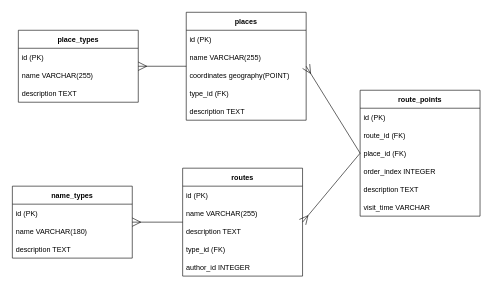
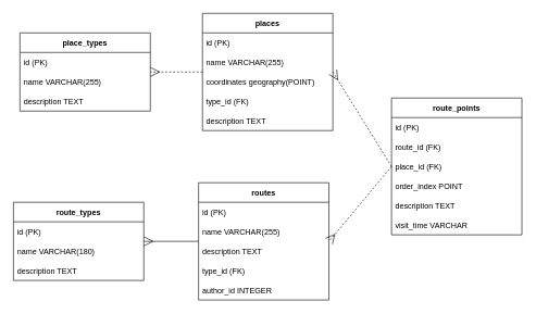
  <mxCell id="0" />
  <mxCell id="1" parent="0" />
  <mxCell id="2" value="place_types" style="shape=table;startSize=30;container=1;collapsible=1;childLayout=tableLayout;fixedRows=1;rowLines=0;fontStyle=1;align=center;resizeLast=1;" parent="1" vertex="1"><mxGeometry x="30" y="50" width="200" height="120" as="geometry" /></mxCell>
  <mxCell id="3" value="id (PK)" style="text;strokeColor=none;fillColor=none;align=left;verticalAlign=middle;spacingLeft=4;spacingRight=4;overflow=hidden;points=[[0,0.5],[1,0.5]];portConstraint=eastwest;rotatable=0;" parent="2" vertex="1"><mxGeometry y="30" width="200" height="30" as="geometry" /></mxCell>
  <mxCell id="4" value="name VARCHAR(255)" style="text;strokeColor=none;fillColor=none;align=left;verticalAlign=middle;spacingLeft=4;spacingRight=4;overflow=hidden;points=[[0,0.5],[1,0.5]];portConstraint=eastwest;rotatable=0;" parent="2" vertex="1"><mxGeometry y="60" width="200" height="30" as="geometry" /></mxCell>
  <mxCell id="5" value="description TEXT" style="text;strokeColor=none;fillColor=none;align=left;verticalAlign=middle;spacingLeft=4;spacingRight=4;overflow=hidden;points=[[0,0.5],[1,0.5]];portConstraint=eastwest;rotatable=0;" parent="2" vertex="1"><mxGeometry y="90" width="200" height="30" as="geometry" /></mxCell>
  <mxCell id="6" value="places" style="shape=table;startSize=30;container=1;collapsible=1;childLayout=tableLayout;fixedRows=1;rowLines=0;fontStyle=1;align=center;resizeLast=1;" parent="1" vertex="1"><mxGeometry x="310" y="20" width="200" height="180" as="geometry" /></mxCell>
  <mxCell id="7" value="id (PK)" style="text;strokeColor=none;fillColor=none;align=left;verticalAlign=middle;spacingLeft=4;spacingRight=4;overflow=hidden;points=[[0,0.5],[1,0.5]];portConstraint=eastwest;rotatable=0;" parent="6" vertex="1"><mxGeometry y="30" width="200" height="30" as="geometry" /></mxCell>
  <mxCell id="8" value="name VARCHAR(255)" style="text;strokeColor=none;fillColor=none;align=left;verticalAlign=middle;spacingLeft=4;spacingRight=4;overflow=hidden;points=[[0,0.5],[1,0.5]];portConstraint=eastwest;rotatable=0;" parent="6" vertex="1"><mxGeometry y="60" width="200" height="30" as="geometry" /></mxCell>
  <mxCell id="9" value="coordinates geography(POINT)" style="text;strokeColor=none;fillColor=none;align=left;verticalAlign=middle;spacingLeft=4;spacingRight=4;overflow=hidden;points=[[0,0.5],[1,0.5]];portConstraint=eastwest;rotatable=0;" parent="6" vertex="1"><mxGeometry y="90" width="200" height="30" as="geometry" /></mxCell>
  <mxCell id="10" value="type_id (FK)" style="text;strokeColor=none;fillColor=none;align=left;verticalAlign=middle;spacingLeft=4;spacingRight=4;overflow=hidden;points=[[0,0.5],[1,0.5]];portConstraint=eastwest;rotatable=0;" parent="6" vertex="1"><mxGeometry y="120" width="200" height="30" as="geometry" /></mxCell>
  <mxCell id="11" value="description TEXT" style="text;strokeColor=none;fillColor=none;align=left;verticalAlign=middle;spacingLeft=4;spacingRight=4;overflow=hidden;points=[[0,0.5],[1,0.5]];portConstraint=eastwest;rotatable=0;" parent="6" vertex="1"><mxGeometry y="150" width="200" height="30" as="geometry" /></mxCell>
- <mxCell id="12" value="name_types" style="shape=table;startSize=30;container=1;collapsible=1;childLayout=tableLayout;fixedRows=1;rowLines=0;fontStyle=1;align=center;resizeLast=1;" parent="1" vertex="1"><mxGeometry x="20" y="310" width="200" height="120" as="geometry" /></mxCell>
+ <mxCell id="12" value="route_types" style="shape=table;startSize=30;container=1;collapsible=1;childLayout=tableLayout;fixedRows=1;rowLines=0;fontStyle=1;align=center;resizeLast=1;" parent="1" vertex="1"><mxGeometry x="20" y="310" width="200" height="120" as="geometry" /></mxCell>
  <mxCell id="13" value="id (PK)" style="text;strokeColor=none;fillColor=none;align=left;verticalAlign=middle;spacingLeft=4;spacingRight=4;overflow=hidden;points=[[0,0.5],[1,0.5]];portConstraint=eastwest;rotatable=0;" parent="12" vertex="1"><mxGeometry y="30" width="200" height="30" as="geometry" /></mxCell>
  <mxCell id="14" value="name VARCHAR(180)" style="text;strokeColor=none;fillColor=none;align=left;verticalAlign=middle;spacingLeft=4;spacingRight=4;overflow=hidden;points=[[0,0.5],[1,0.5]];portConstraint=eastwest;rotatable=0;" parent="12" vertex="1"><mxGeometry y="60" width="200" height="30" as="geometry" /></mxCell>
  <mxCell id="15" value="description TEXT" style="text;strokeColor=none;fillColor=none;align=left;verticalAlign=middle;spacingLeft=4;spacingRight=4;overflow=hidden;points=[[0,0.5],[1,0.5]];portConstraint=eastwest;rotatable=0;" parent="12" vertex="1"><mxGeometry y="90" width="200" height="30" as="geometry" /></mxCell>
  <mxCell id="16" value="routes" style="shape=table;startSize=30;container=1;collapsible=1;childLayout=tableLayout;fixedRows=1;rowLines=0;fontStyle=1;align=center;resizeLast=1;" parent="1" vertex="1"><mxGeometry x="304" y="280" width="200" height="180" as="geometry" /></mxCell>
  <mxCell id="17" value="id (PK)" style="text;strokeColor=none;fillColor=none;align=left;verticalAlign=middle;spacingLeft=4;spacingRight=4;overflow=hidden;points=[[0,0.5],[1,0.5]];portConstraint=eastwest;rotatable=0;" parent="16" vertex="1"><mxGeometry y="30" width="200" height="30" as="geometry" /></mxCell>
  <mxCell id="18" value="name VARCHAR(255)" style="text;strokeColor=none;fillColor=none;align=left;verticalAlign=middle;spacingLeft=4;spacingRight=4;overflow=hidden;points=[[0,0.5],[1,0.5]];portConstraint=eastwest;rotatable=0;" parent="16" vertex="1"><mxGeometry y="60" width="200" height="30" as="geometry" /></mxCell>
  <mxCell id="19" value="description TEXT" style="text;strokeColor=none;fillColor=none;align=left;verticalAlign=middle;spacingLeft=4;spacingRight=4;overflow=hidden;points=[[0,0.5],[1,0.5]];portConstraint=eastwest;rotatable=0;" parent="16" vertex="1"><mxGeometry y="90" width="200" height="30" as="geometry" /></mxCell>
  <mxCell id="20" value="type_id (FK)" style="text;strokeColor=none;fillColor=none;align=left;verticalAlign=middle;spacingLeft=4;spacingRight=4;overflow=hidden;points=[[0,0.5],[1,0.5]];portConstraint=eastwest;rotatable=0;" parent="16" vertex="1"><mxGeometry y="120" width="200" height="30" as="geometry" /></mxCell>
  <mxCell id="21" value="author_id INTEGER" style="text;strokeColor=none;fillColor=none;align=left;verticalAlign=middle;spacingLeft=4;spacingRight=4;overflow=hidden;points=[[0,0.5],[1,0.5]];portConstraint=eastwest;rotatable=0;" parent="16" vertex="1"><mxGeometry y="150" width="200" height="30" as="geometry" /></mxCell>
  <mxCell id="22" value="route_points" style="shape=table;startSize=30;container=1;collapsible=1;childLayout=tableLayout;fixedRows=1;rowLines=0;fontStyle=1;align=center;resizeLast=1;" parent="1" vertex="1"><mxGeometry x="600" y="150" width="200" height="210" as="geometry" /></mxCell>
  <mxCell id="23" value="id (PK)" style="text;strokeColor=none;fillColor=none;align=left;verticalAlign=middle;spacingLeft=4;spacingRight=4;overflow=hidden;points=[[0,0.5],[1,0.5]];portConstraint=eastwest;rotatable=0;" parent="22" vertex="1"><mxGeometry y="30" width="200" height="30" as="geometry" /></mxCell>
  <mxCell id="24" value="route_id (FK)" style="text;strokeColor=none;fillColor=none;align=left;verticalAlign=middle;spacingLeft=4;spacingRight=4;overflow=hidden;points=[[0,0.5],[1,0.5]];portConstraint=eastwest;rotatable=0;" parent="22" vertex="1"><mxGeometry y="60" width="200" height="30" as="geometry" /></mxCell>
  <mxCell id="25" value="place_id (FK)" style="text;strokeColor=none;fillColor=none;align=left;verticalAlign=middle;spacingLeft=4;spacingRight=4;overflow=hidden;points=[[0,0.5],[1,0.5]];portConstraint=eastwest;rotatable=0;" parent="22" vertex="1"><mxGeometry y="90" width="200" height="30" as="geometry" /></mxCell>
- <mxCell id="26" value="order_index INTEGER" style="text;strokeColor=none;fillColor=none;align=left;verticalAlign=middle;spacingLeft=4;spacingRight=4;overflow=hidden;points=[[0,0.5],[1,0.5]];portConstraint=eastwest;rotatable=0;" parent="22" vertex="1"><mxGeometry y="120" width="200" height="30" as="geometry" /></mxCell>
+ <mxCell id="26" value="order_index POINT" style="text;strokeColor=none;fillColor=none;align=left;verticalAlign=middle;spacingLeft=4;spacingRight=4;overflow=hidden;points=[[0,0.5],[1,0.5]];portConstraint=eastwest;rotatable=0;" parent="22" vertex="1"><mxGeometry y="120" width="200" height="30" as="geometry" /></mxCell>
  <mxCell id="27" value="description TEXT" style="text;strokeColor=none;fillColor=none;align=left;verticalAlign=middle;spacingLeft=4;spacingRight=4;overflow=hidden;points=[[0,0.5],[1,0.5]];portConstraint=eastwest;rotatable=0;" parent="22" vertex="1"><mxGeometry y="150" width="200" height="30" as="geometry" /></mxCell>
  <mxCell id="28" value="visit_time VARCHAR" style="text;strokeColor=none;fillColor=none;align=left;verticalAlign=middle;spacingLeft=4;spacingRight=4;overflow=hidden;points=[[0,0.5],[1,0.5]];portConstraint=eastwest;rotatable=0;" parent="22" vertex="1"><mxGeometry y="180" width="200" height="30" as="geometry" /></mxCell>
- <mxCell id="29" value="" style="endArrow=ERmany;endFill=1;endSize=12;html=1;rounded=0;exitX=0;exitY=0.5;exitDx=0;exitDy=0;entryX=1;entryY=0.5;entryDx=0;entryDy=0;" parent="1" source="6" target="2" edge="1"><mxGeometry width="160" relative="1" as="geometry"><mxPoint x="310" y="110" as="sourcePoint" /><mxPoint x="470" y="110" as="targetPoint" /></mxGeometry></mxCell>
+ <mxCell id="29" value="" style="endArrow=ERmany;endFill=1;endSize=12;html=1;rounded=0;exitX=0;exitY=0.5;exitDx=0;exitDy=0;entryX=1;entryY=0.5;entryDx=0;entryDy=0;dashed=1;" parent="1" source="6" target="2" edge="1"><mxGeometry width="160" relative="1" as="geometry"><mxPoint x="310" y="110" as="sourcePoint" /><mxPoint x="470" y="110" as="targetPoint" /></mxGeometry></mxCell>
  <mxCell id="30" value="" style="endArrow=ERmany;endFill=1;endSize=12;html=1;rounded=0;exitX=0;exitY=0.5;exitDx=0;exitDy=0;entryX=1;entryY=0.5;entryDx=0;entryDy=0;" parent="1" source="16" target="12" edge="1"><mxGeometry width="160" relative="1" as="geometry"><mxPoint x="310" y="310" as="sourcePoint" /><mxPoint x="470" y="310" as="targetPoint" /></mxGeometry></mxCell>
- <mxCell id="31" value="" style="endArrow=ERmany;endFill=1;endSize=12;html=1;rounded=0;exitX=0;exitY=0.5;exitDx=0;exitDy=0;entryX=1;entryY=0.5;entryDx=0;entryDy=0;" parent="1" source="22" target="16" edge="1"><mxGeometry width="160" relative="1" as="geometry"><mxPoint x="590" y="125" as="sourcePoint" /><mxPoint x="750" y="125" as="targetPoint" /></mxGeometry></mxCell>
- <mxCell id="32" value="" style="endArrow=ERmany;endFill=1;endSize=12;html=1;rounded=0;exitX=0;exitY=0.5;exitDx=0;exitDy=0;entryX=1;entryY=0.5;entryDx=0;entryDy=0;" parent="1" source="22" target="6" edge="1"><mxGeometry width="160" relative="1" as="geometry"><mxPoint x="590" y="155" as="sourcePoint" /><mxPoint x="750" y="155" as="targetPoint" /></mxGeometry></mxCell>
+ <mxCell id="31" value="" style="endArrow=ERmany;endFill=1;endSize=12;html=1;rounded=0;exitX=0;exitY=0.5;exitDx=0;exitDy=0;entryX=1;entryY=0.5;entryDx=0;entryDy=0;dashed=1;" parent="1" source="22" target="16" edge="1"><mxGeometry width="160" relative="1" as="geometry"><mxPoint x="590" y="125" as="sourcePoint" /><mxPoint x="750" y="125" as="targetPoint" /></mxGeometry></mxCell>
+ <mxCell id="32" value="" style="endArrow=ERmany;endFill=1;endSize=12;html=1;rounded=0;exitX=0;exitY=0.5;exitDx=0;exitDy=0;entryX=1;entryY=0.5;entryDx=0;entryDy=0;dashed=1;" parent="1" source="22" target="6" edge="1"><mxGeometry width="160" relative="1" as="geometry"><mxPoint x="590" y="155" as="sourcePoint" /><mxPoint x="750" y="155" as="targetPoint" /></mxGeometry></mxCell>
